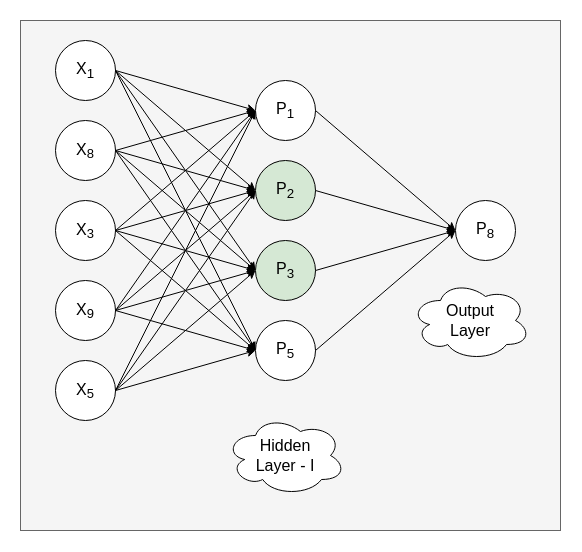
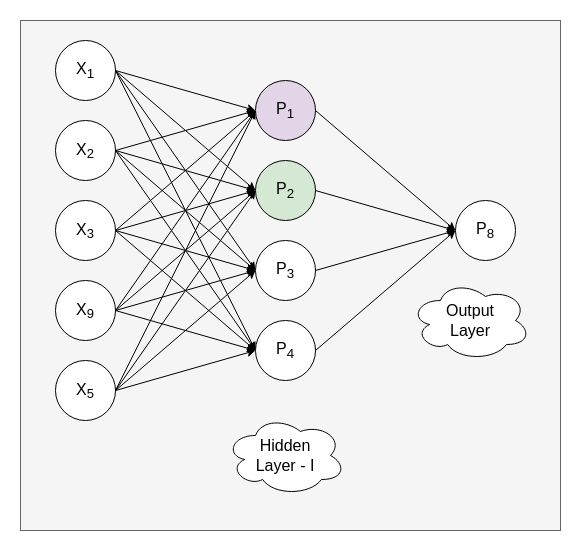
  <mxCell id="0" />
  <mxCell id="1" parent="0" />
  <mxCell id="2" value="" style="rounded=0;whiteSpace=wrap;html=1;fillColor=#f5f5f5;strokeColor=#666666;fontColor=#333333;" vertex="1" parent="1"><mxGeometry x="20" y="20" width="540" height="510" as="geometry" /></mxCell>
  <mxCell id="3" value="" style="ellipse;whiteSpace=wrap;html=1;aspect=fixed;" parent="1" vertex="1"><mxGeometry x="55" y="120" width="60" height="60" as="geometry" /></mxCell>
  <mxCell id="4" value="" style="ellipse;whiteSpace=wrap;html=1;aspect=fixed;" parent="1" vertex="1"><mxGeometry x="55" y="200" width="60" height="60" as="geometry" /></mxCell>
  <mxCell id="5" value="" style="ellipse;whiteSpace=wrap;html=1;aspect=fixed;" parent="1" vertex="1"><mxGeometry x="55" y="280" width="60" height="60" as="geometry" /></mxCell>
  <mxCell id="6" value="" style="ellipse;whiteSpace=wrap;html=1;aspect=fixed;" parent="1" vertex="1"><mxGeometry x="55" y="40" width="60" height="60" as="geometry" /></mxCell>
  <mxCell id="7" value="" style="ellipse;whiteSpace=wrap;html=1;aspect=fixed;" parent="1" vertex="1"><mxGeometry x="55" y="360" width="60" height="60" as="geometry" /></mxCell>
- <mxCell id="8" value="&lt;font style=&quot;font-size: 16px&quot;&gt;P&lt;sub&gt;1&lt;/sub&gt;&lt;/font&gt;" style="ellipse;whiteSpace=wrap;html=1;aspect=fixed;" parent="1" vertex="1"><mxGeometry x="255" y="80" width="60" height="60" as="geometry" /></mxCell>
+ <mxCell id="8" value="&lt;font style=&quot;font-size: 16px&quot;&gt;P&lt;sub&gt;1&lt;/sub&gt;&lt;/font&gt;" style="ellipse;whiteSpace=wrap;html=1;aspect=fixed;fillColor=#e1d5e7;" parent="1" vertex="1"><mxGeometry x="255" y="80" width="60" height="60" as="geometry" /></mxCell>
  <mxCell id="9" value="&lt;font style=&quot;font-size: 16px&quot;&gt;P&lt;sub&gt;2&lt;/sub&gt;&lt;/font&gt;" style="ellipse;whiteSpace=wrap;html=1;aspect=fixed;fillColor=#d5e8d4;" parent="1" vertex="1"><mxGeometry x="255" y="160" width="60" height="60" as="geometry" /></mxCell>
- <mxCell id="10" value="&lt;font style=&quot;font-size: 16px&quot;&gt;P&lt;sub&gt;3&lt;/sub&gt;&lt;/font&gt;" style="ellipse;whiteSpace=wrap;html=1;aspect=fixed;fillColor=#d5e8d4;" parent="1" vertex="1"><mxGeometry x="255" y="240" width="60" height="60" as="geometry" /></mxCell>
- <mxCell id="11" value="&lt;font style=&quot;font-size: 16px&quot;&gt;P&lt;sub&gt;5&lt;/sub&gt;&lt;/font&gt;" style="ellipse;whiteSpace=wrap;html=1;aspect=fixed;" parent="1" vertex="1"><mxGeometry x="255" y="320" width="60" height="60" as="geometry" /></mxCell>
+ <mxCell id="10" value="&lt;font style=&quot;font-size: 16px&quot;&gt;P&lt;sub&gt;3&lt;/sub&gt;&lt;/font&gt;" style="ellipse;whiteSpace=wrap;html=1;aspect=fixed;" parent="1" vertex="1"><mxGeometry x="255" y="240" width="60" height="60" as="geometry" /></mxCell>
+ <mxCell id="11" value="&lt;font style=&quot;font-size: 16px&quot;&gt;P&lt;sub&gt;4&lt;/sub&gt;&lt;/font&gt;" style="ellipse;whiteSpace=wrap;html=1;aspect=fixed;" parent="1" vertex="1"><mxGeometry x="255" y="320" width="60" height="60" as="geometry" /></mxCell>
  <mxCell id="12" value="" style="ellipse;whiteSpace=wrap;html=1;aspect=fixed;" parent="1" vertex="1"><mxGeometry x="455" y="200" width="60" height="60" as="geometry" /></mxCell>
  <mxCell id="13" value="" style="endArrow=classic;html=1;entryX=0;entryY=0.5;entryDx=0;entryDy=0;" parent="1" target="11" edge="1"><mxGeometry width="50" height="50" relative="1" as="geometry"><mxPoint x="115" y="390" as="sourcePoint" /><mxPoint x="165" y="340" as="targetPoint" /></mxGeometry></mxCell>
  <mxCell id="14" value="" style="endArrow=classic;html=1;entryX=0;entryY=0.5;entryDx=0;entryDy=0;" parent="1" edge="1"><mxGeometry width="50" height="50" relative="1" as="geometry"><mxPoint x="115" y="310" as="sourcePoint" /><mxPoint x="255" y="270" as="targetPoint" /></mxGeometry></mxCell>
  <mxCell id="15" value="" style="endArrow=classic;html=1;entryX=0;entryY=0.5;entryDx=0;entryDy=0;" parent="1" edge="1"><mxGeometry width="50" height="50" relative="1" as="geometry"><mxPoint x="115" y="230" as="sourcePoint" /><mxPoint x="255" y="190" as="targetPoint" /></mxGeometry></mxCell>
  <mxCell id="16" value="" style="endArrow=classic;html=1;entryX=0;entryY=0.5;entryDx=0;entryDy=0;" parent="1" edge="1"><mxGeometry width="50" height="50" relative="1" as="geometry"><mxPoint x="115" y="150" as="sourcePoint" /><mxPoint x="255" y="110" as="targetPoint" /></mxGeometry></mxCell>
  <mxCell id="17" value="" style="endArrow=classic;html=1;entryX=0;entryY=0.5;entryDx=0;entryDy=0;" parent="1" edge="1"><mxGeometry width="50" height="50" relative="1" as="geometry"><mxPoint x="315" y="270" as="sourcePoint" /><mxPoint x="455" y="230" as="targetPoint" /></mxGeometry></mxCell>
  <mxCell id="18" value="" style="endArrow=classic;html=1;entryX=0;entryY=0.5;entryDx=0;entryDy=0;" parent="1" target="8" edge="1"><mxGeometry width="50" height="50" relative="1" as="geometry"><mxPoint x="115" y="70" as="sourcePoint" /><mxPoint x="255" y="30" as="targetPoint" /></mxGeometry></mxCell>
  <mxCell id="19" value="" style="endArrow=classic;html=1;entryX=0;entryY=0.5;entryDx=0;entryDy=0;" parent="1" edge="1"><mxGeometry width="50" height="50" relative="1" as="geometry"><mxPoint x="115" y="150" as="sourcePoint" /><mxPoint x="255" y="190" as="targetPoint" /></mxGeometry></mxCell>
  <mxCell id="20" value="" style="endArrow=classic;html=1;entryX=0;entryY=0.5;entryDx=0;entryDy=0;" parent="1" edge="1"><mxGeometry width="50" height="50" relative="1" as="geometry"><mxPoint x="115" y="230" as="sourcePoint" /><mxPoint x="255" y="270" as="targetPoint" /></mxGeometry></mxCell>
  <mxCell id="21" value="" style="endArrow=classic;html=1;entryX=0;entryY=0.5;entryDx=0;entryDy=0;" parent="1" edge="1"><mxGeometry width="50" height="50" relative="1" as="geometry"><mxPoint x="115" y="310" as="sourcePoint" /><mxPoint x="255" y="350" as="targetPoint" /></mxGeometry></mxCell>
  <mxCell id="22" value="" style="endArrow=classic;html=1;entryX=0;entryY=0.5;entryDx=0;entryDy=0;" parent="1" edge="1"><mxGeometry width="50" height="50" relative="1" as="geometry"><mxPoint x="315" y="190" as="sourcePoint" /><mxPoint x="455" y="230" as="targetPoint" /></mxGeometry></mxCell>
  <mxCell id="23" value="" style="endArrow=classic;html=1;" parent="1" edge="1"><mxGeometry width="50" height="50" relative="1" as="geometry"><mxPoint x="115" y="70" as="sourcePoint" /><mxPoint x="255" y="190" as="targetPoint" /></mxGeometry></mxCell>
  <mxCell id="24" value="" style="endArrow=classic;html=1;" parent="1" edge="1"><mxGeometry width="50" height="50" relative="1" as="geometry"><mxPoint x="115" y="150" as="sourcePoint" /><mxPoint x="255" y="270" as="targetPoint" /></mxGeometry></mxCell>
  <mxCell id="25" value="" style="endArrow=classic;html=1;" parent="1" edge="1"><mxGeometry width="50" height="50" relative="1" as="geometry"><mxPoint x="115" y="230" as="sourcePoint" /><mxPoint x="255" y="350" as="targetPoint" /></mxGeometry></mxCell>
  <mxCell id="26" value="" style="endArrow=classic;html=1;" parent="1" edge="1"><mxGeometry width="50" height="50" relative="1" as="geometry"><mxPoint x="315" y="110" as="sourcePoint" /><mxPoint x="455" y="230" as="targetPoint" /></mxGeometry></mxCell>
  <mxCell id="27" value="" style="endArrow=classic;html=1;" parent="1" edge="1"><mxGeometry width="50" height="50" relative="1" as="geometry"><mxPoint x="115" y="390" as="sourcePoint" /><mxPoint x="255" y="270" as="targetPoint" /></mxGeometry></mxCell>
  <mxCell id="28" value="" style="endArrow=classic;html=1;" parent="1" edge="1"><mxGeometry width="50" height="50" relative="1" as="geometry"><mxPoint x="115" y="310" as="sourcePoint" /><mxPoint x="255" y="190" as="targetPoint" /></mxGeometry></mxCell>
  <mxCell id="29" value="" style="endArrow=classic;html=1;" parent="1" edge="1"><mxGeometry width="50" height="50" relative="1" as="geometry"><mxPoint x="115" y="230" as="sourcePoint" /><mxPoint x="255" y="110" as="targetPoint" /></mxGeometry></mxCell>
  <mxCell id="30" value="" style="endArrow=classic;html=1;" parent="1" edge="1"><mxGeometry width="50" height="50" relative="1" as="geometry"><mxPoint x="315" y="350" as="sourcePoint" /><mxPoint x="455" y="230" as="targetPoint" /></mxGeometry></mxCell>
  <mxCell id="31" value="" style="endArrow=classic;html=1;" parent="1" edge="1"><mxGeometry width="50" height="50" relative="1" as="geometry"><mxPoint x="115" y="70" as="sourcePoint" /><mxPoint x="255" y="270" as="targetPoint" /></mxGeometry></mxCell>
  <mxCell id="32" value="" style="endArrow=classic;html=1;" parent="1" edge="1"><mxGeometry width="50" height="50" relative="1" as="geometry"><mxPoint x="115" y="150" as="sourcePoint" /><mxPoint x="255" y="350" as="targetPoint" /></mxGeometry></mxCell>
  <mxCell id="33" value="" style="endArrow=classic;html=1;" parent="1" edge="1"><mxGeometry width="50" height="50" relative="1" as="geometry"><mxPoint x="115" y="390" as="sourcePoint" /><mxPoint x="255" y="190" as="targetPoint" /></mxGeometry></mxCell>
  <mxCell id="34" value="" style="endArrow=classic;html=1;" parent="1" edge="1"><mxGeometry width="50" height="50" relative="1" as="geometry"><mxPoint x="115" y="310" as="sourcePoint" /><mxPoint x="255" y="110" as="targetPoint" /></mxGeometry></mxCell>
  <mxCell id="35" value="" style="endArrow=classic;html=1;" parent="1" edge="1"><mxGeometry width="50" height="50" relative="1" as="geometry"><mxPoint x="115" y="70" as="sourcePoint" /><mxPoint x="255" y="350" as="targetPoint" /></mxGeometry></mxCell>
  <mxCell id="36" value="" style="endArrow=classic;html=1;entryX=0;entryY=0.5;entryDx=0;entryDy=0;" parent="1" target="8" edge="1"><mxGeometry width="50" height="50" relative="1" as="geometry"><mxPoint x="115" y="390" as="sourcePoint" /><mxPoint x="255" y="670" as="targetPoint" /></mxGeometry></mxCell>
  <mxCell id="37" value="&lt;font style=&quot;font-size: 16px&quot;&gt;X&lt;sub&gt;1&lt;/sub&gt;&lt;/font&gt;" style="text;html=1;strokeColor=none;fillColor=none;align=center;verticalAlign=middle;whiteSpace=wrap;rounded=0;" parent="1" vertex="1"><mxGeometry x="65" y="60" width="40" height="20" as="geometry" /></mxCell>
- <mxCell id="38" value="&lt;font style=&quot;font-size: 16px&quot;&gt;X&lt;/font&gt;&lt;sub&gt;&lt;font style=&quot;font-size: 13px&quot;&gt;8&lt;/font&gt;&lt;/sub&gt;" style="text;html=1;strokeColor=none;fillColor=none;align=center;verticalAlign=middle;whiteSpace=wrap;rounded=0;" parent="1" vertex="1"><mxGeometry x="65" y="140" width="40" height="20" as="geometry" /></mxCell>
+ <mxCell id="38" value="&lt;font style=&quot;font-size: 16px&quot;&gt;X&lt;/font&gt;&lt;sub&gt;&lt;font style=&quot;font-size: 13px&quot;&gt;2&lt;/font&gt;&lt;/sub&gt;" style="text;html=1;strokeColor=none;fillColor=none;align=center;verticalAlign=middle;whiteSpace=wrap;rounded=0;" parent="1" vertex="1"><mxGeometry x="65" y="140" width="40" height="20" as="geometry" /></mxCell>
  <mxCell id="39" value="&lt;font style=&quot;font-size: 16px&quot;&gt;X&lt;/font&gt;&lt;sub&gt;&lt;font style=&quot;font-size: 13px&quot;&gt;3&lt;/font&gt;&lt;/sub&gt;" style="text;html=1;strokeColor=none;fillColor=none;align=center;verticalAlign=middle;whiteSpace=wrap;rounded=0;" parent="1" vertex="1"><mxGeometry x="65" y="220" width="40" height="20" as="geometry" /></mxCell>
  <mxCell id="40" value="&lt;font style=&quot;font-size: 16px&quot;&gt;X&lt;/font&gt;&lt;sub&gt;&lt;font style=&quot;font-size: 13px&quot;&gt;9&lt;/font&gt;&lt;/sub&gt;" style="text;html=1;strokeColor=none;fillColor=none;align=center;verticalAlign=middle;whiteSpace=wrap;rounded=0;" parent="1" vertex="1"><mxGeometry x="65" y="300" width="40" height="20" as="geometry" /></mxCell>
  <mxCell id="41" value="&lt;font style=&quot;font-size: 16px&quot;&gt;X&lt;/font&gt;&lt;sub&gt;&lt;font style=&quot;font-size: 13px&quot;&gt;5&lt;/font&gt;&lt;/sub&gt;" style="text;html=1;strokeColor=none;fillColor=none;align=center;verticalAlign=middle;whiteSpace=wrap;rounded=0;" parent="1" vertex="1"><mxGeometry x="65" y="380" width="40" height="20" as="geometry" /></mxCell>
  <mxCell id="42" value="&lt;span style=&quot;font-size: 16px&quot;&gt;P&lt;sub&gt;8&lt;/sub&gt;&lt;/span&gt;" style="text;html=1;strokeColor=none;fillColor=none;align=center;verticalAlign=middle;whiteSpace=wrap;rounded=0;" parent="1" vertex="1"><mxGeometry x="465" y="220" width="40" height="20" as="geometry" /></mxCell>
  <mxCell id="43" value="&lt;font style=&quot;font-size: 16px&quot;&gt;Hidden&lt;br&gt;Layer - I&lt;/font&gt;" style="ellipse;shape=cloud;whiteSpace=wrap;html=1;" vertex="1" parent="1"><mxGeometry x="225" y="415" width="120" height="80" as="geometry" /></mxCell>
  <mxCell id="44" value="&lt;font style=&quot;font-size: 16px&quot;&gt;Output &lt;br&gt;Layer&lt;/font&gt;" style="ellipse;shape=cloud;whiteSpace=wrap;html=1;" vertex="1" parent="1"><mxGeometry x="410" y="280" width="120" height="80" as="geometry" /></mxCell>
